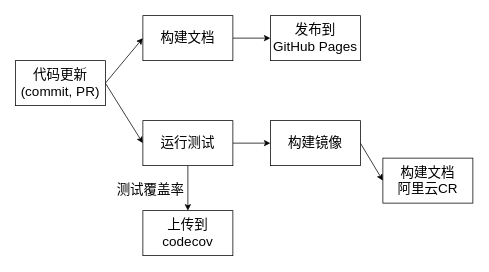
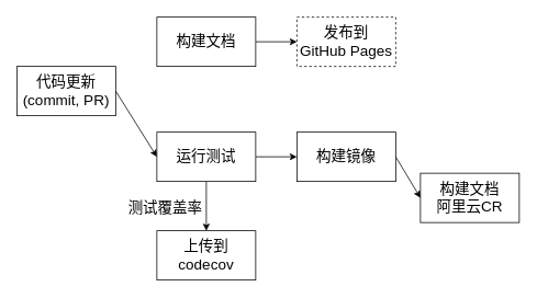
  <mxCell id="0" />
  <mxCell id="1" parent="0" />
- <mxCell id="2" value="" style="edgeStyle=none;exitX=1;exitY=0.5;exitDx=0;exitDy=0;entryX=0;entryY=0.5;entryDx=0;entryDy=0;fontSize=18;labelBackgroundColor=none;" parent="1" source="4" target="6" edge="1"><mxGeometry relative="1" as="geometry" /></mxCell>
  <mxCell id="3" value="" style="edgeStyle=none;exitX=1;exitY=0.5;exitDx=0;exitDy=0;entryX=0;entryY=0.5;entryDx=0;entryDy=0;fontSize=18;labelBackgroundColor=none;" parent="1" source="4" target="10" edge="1"><mxGeometry relative="1" as="geometry" /></mxCell>
  <mxCell id="4" value="代码更新&#10;(commit, PR)" style="rounded=0;whiteSpace=wrap;fontSize=18;labelBackgroundColor=none;" parent="1" vertex="1"><mxGeometry x="20" y="80" width="120" height="60" as="geometry" /></mxCell>
  <mxCell id="5" value="" style="edgeStyle=none;exitX=1;exitY=0.5;exitDx=0;exitDy=0;entryX=0;entryY=0.5;entryDx=0;entryDy=0;fontSize=18;labelBackgroundColor=none;" parent="1" source="6" target="12" edge="1"><mxGeometry relative="1" as="geometry" /></mxCell>
  <mxCell id="6" value="构建文档" style="rounded=0;whiteSpace=wrap;fontSize=18;labelBackgroundColor=none;" parent="1" vertex="1"><mxGeometry x="190" y="20" width="120" height="60" as="geometry" /></mxCell>
  <mxCell id="7" value="" style="edgeStyle=none;exitX=0.5;exitY=1;exitDx=0;exitDy=0;fontSize=18;labelBackgroundColor=none;" parent="1" source="10" target="11" edge="1"><mxGeometry relative="1" as="geometry" /></mxCell>
  <mxCell id="8" value="测试覆盖率" style="edgeLabel;align=center;verticalAlign=middle;resizable=0;points=[];fontSize=18;labelBackgroundColor=none;" parent="7" vertex="1" connectable="0"><mxGeometry x="-0.404" y="-1" relative="1" as="geometry"><mxPoint x="-49" y="12" as="offset" /></mxGeometry></mxCell>
  <mxCell id="9" value="" style="edgeStyle=none;exitX=1;exitY=0.5;exitDx=0;exitDy=0;entryX=0;entryY=0.5;entryDx=0;entryDy=0;fontSize=18;labelBackgroundColor=none;" parent="1" source="10" target="14" edge="1"><mxGeometry relative="1" as="geometry" /></mxCell>
  <mxCell id="10" value="运行测试" style="rounded=0;whiteSpace=wrap;fontSize=18;labelBackgroundColor=none;" parent="1" vertex="1"><mxGeometry x="190" y="160" width="120" height="60" as="geometry" /></mxCell>
  <mxCell id="11" value="上传到codecov" style="rounded=0;whiteSpace=wrap;fontSize=18;labelBackgroundColor=none;" parent="1" vertex="1"><mxGeometry x="190" y="280" width="120" height="60" as="geometry" /></mxCell>
- <mxCell id="12" value="发布到&#10;GitHub Pages" style="rounded=0;whiteSpace=wrap;fontSize=18;labelBackgroundColor=none;" parent="1" vertex="1"><mxGeometry x="360" y="20" width="120" height="60" as="geometry" /></mxCell>
+ <mxCell id="12" value="发布到&#10;GitHub Pages" style="rounded=0;whiteSpace=wrap;fontSize=18;labelBackgroundColor=none;dashed=1;" parent="1" vertex="1"><mxGeometry x="360" y="20" width="120" height="60" as="geometry" /></mxCell>
  <mxCell id="13" value="" style="edgeStyle=none;entryX=0;entryY=0.5;entryDx=0;entryDy=0;fontSize=18;labelBackgroundColor=none;exitX=1;exitY=0.5;exitDx=0;exitDy=0;" parent="1" source="14" target="15" edge="1"><mxGeometry relative="1" as="geometry" /></mxCell>
  <mxCell id="14" value="构建镜像" style="rounded=0;whiteSpace=wrap;fontSize=18;labelBackgroundColor=none;" parent="1" vertex="1"><mxGeometry x="360" y="160" width="120" height="60" as="geometry" /></mxCell>
  <mxCell id="15" value="构建文档&#10;阿里云CR" style="rounded=0;whiteSpace=wrap;fontSize=18;labelBackgroundColor=none;" parent="1" vertex="1"><mxGeometry x="510" y="210" width="120" height="60" as="geometry" /></mxCell>
